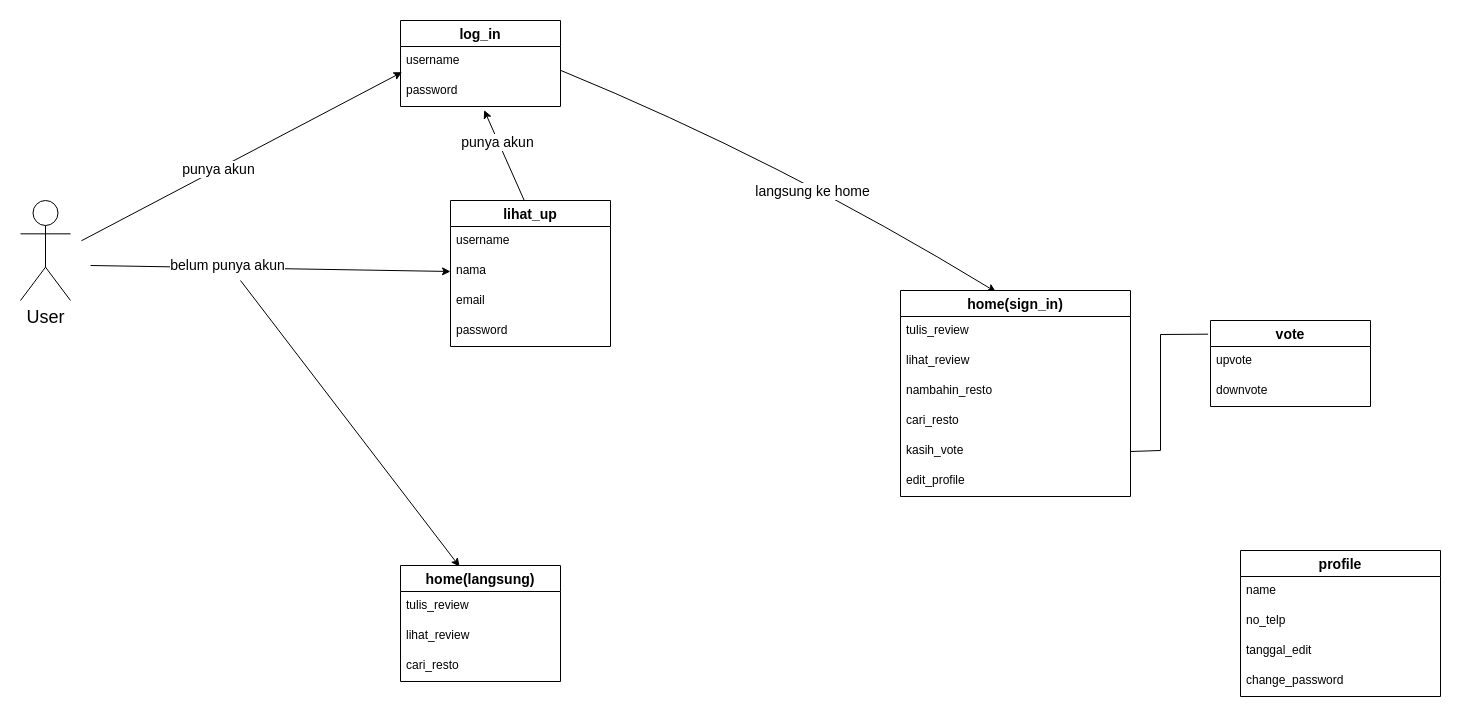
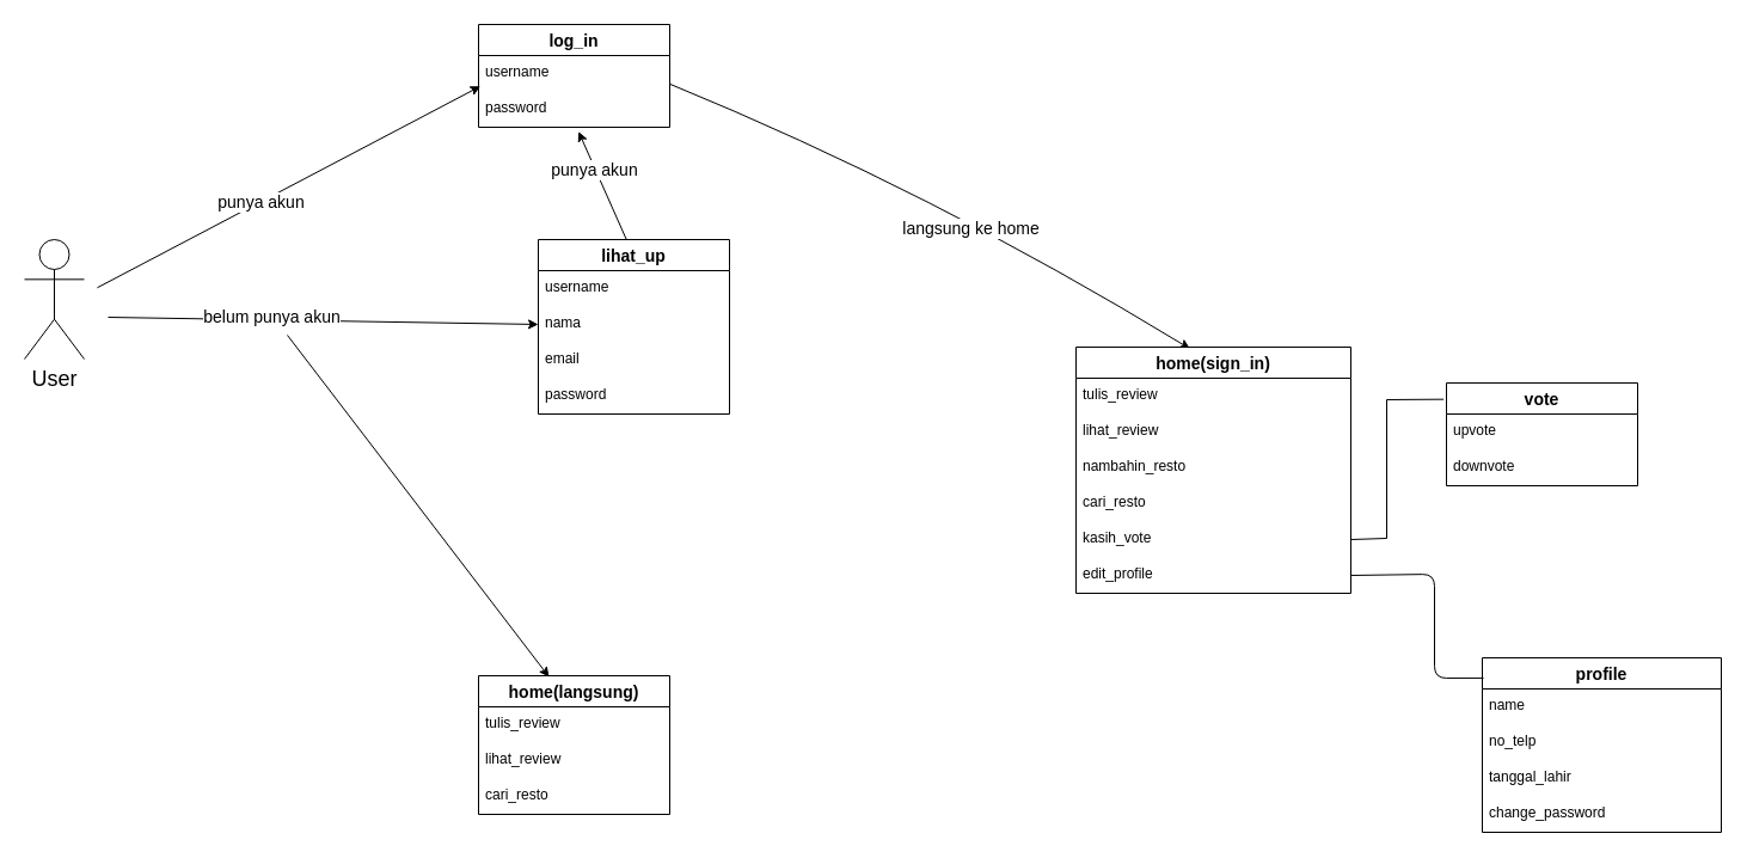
  <mxCell id="0" />
  <mxCell id="1" parent="0" />
  <mxCell id="2" value="log_in" style="swimlane;fontStyle=1;childLayout=stackLayout;horizontal=1;startSize=26;horizontalStack=0;resizeParent=1;resizeParentMax=0;resizeLast=0;collapsible=1;marginBottom=0;align=center;fontSize=14;" vertex="1" parent="1"><mxGeometry x="400" y="20" width="160" height="86" as="geometry" /></mxCell>
  <mxCell id="3" value="username" style="text;strokeColor=none;fillColor=none;spacingLeft=4;spacingRight=4;overflow=hidden;rotatable=0;points=[[0,0.5],[1,0.5]];portConstraint=eastwest;fontSize=12;" vertex="1" parent="2"><mxGeometry y="26" width="160" height="30" as="geometry" /></mxCell>
  <mxCell id="4" value="password" style="text;strokeColor=none;fillColor=none;spacingLeft=4;spacingRight=4;overflow=hidden;rotatable=0;points=[[0,0.5],[1,0.5]];portConstraint=eastwest;fontSize=12;" vertex="1" parent="2"><mxGeometry y="56" width="160" height="30" as="geometry" /></mxCell>
  <mxCell id="5" value="lihat_up" style="swimlane;fontStyle=1;childLayout=stackLayout;horizontal=1;startSize=26;horizontalStack=0;resizeParent=1;resizeParentMax=0;resizeLast=0;collapsible=1;marginBottom=0;align=center;fontSize=14;" vertex="1" parent="1"><mxGeometry x="450" y="200" width="160" height="146" as="geometry" /></mxCell>
  <mxCell id="6" value="username" style="text;strokeColor=none;fillColor=none;spacingLeft=4;spacingRight=4;overflow=hidden;rotatable=0;points=[[0,0.5],[1,0.5]];portConstraint=eastwest;fontSize=12;" vertex="1" parent="5"><mxGeometry y="26" width="160" height="30" as="geometry" /></mxCell>
  <mxCell id="7" value="nama" style="text;strokeColor=none;fillColor=none;spacingLeft=4;spacingRight=4;overflow=hidden;rotatable=0;points=[[0,0.5],[1,0.5]];portConstraint=eastwest;fontSize=12;" vertex="1" parent="5"><mxGeometry y="56" width="160" height="30" as="geometry" /></mxCell>
  <mxCell id="8" value="email" style="text;strokeColor=none;fillColor=none;spacingLeft=4;spacingRight=4;overflow=hidden;rotatable=0;points=[[0,0.5],[1,0.5]];portConstraint=eastwest;fontSize=12;" vertex="1" parent="5"><mxGeometry y="86" width="160" height="30" as="geometry" /></mxCell>
  <mxCell id="9" value="password" style="text;strokeColor=none;fillColor=none;spacingLeft=4;spacingRight=4;overflow=hidden;rotatable=0;points=[[0,0.5],[1,0.5]];portConstraint=eastwest;fontSize=12;" vertex="1" parent="5"><mxGeometry y="116" width="160" height="30" as="geometry" /></mxCell>
  <mxCell id="10" value="" style="endArrow=classic;html=1;exitX=1;exitY=0;exitDx=0;exitDy=0;entryX=0.01;entryY=-0.144;entryDx=0;entryDy=0;entryPerimeter=0;endFill=1;" edge="1" parent="1" target="4"><mxGeometry width="50" height="50" relative="1" as="geometry"><mxPoint x="80.962" y="240.251" as="sourcePoint" /><mxPoint x="490" y="170" as="targetPoint" /></mxGeometry></mxCell>
  <mxCell id="11" value="&lt;font style=&quot;font-size: 14px&quot;&gt;punya akun&lt;/font&gt;" style="edgeLabel;html=1;align=center;verticalAlign=middle;resizable=0;points=[];" vertex="1" connectable="0" parent="10"><mxGeometry x="-0.149" relative="1" as="geometry"><mxPoint as="offset" /></mxGeometry></mxCell>
  <mxCell id="12" value="" style="endArrow=classic;html=1;entryX=0;entryY=0.5;entryDx=0;entryDy=0;endFill=1;" edge="1" parent="1" target="7"><mxGeometry width="50" height="50" relative="1" as="geometry"><mxPoint x="90" y="265" as="sourcePoint" /><mxPoint x="490" y="170" as="targetPoint" /></mxGeometry></mxCell>
  <mxCell id="13" value="&lt;font style=&quot;font-size: 14px&quot;&gt;belum punya akun&lt;/font&gt;" style="edgeLabel;html=1;align=center;verticalAlign=middle;resizable=0;points=[];" vertex="1" connectable="0" parent="12"><mxGeometry x="-0.441" y="1" relative="1" as="geometry"><mxPoint x="35" y="-1" as="offset" /></mxGeometry></mxCell>
  <mxCell id="14" value="" style="endArrow=classic;html=1;endFill=1;entryX=0.369;entryY=0.009;entryDx=0;entryDy=0;entryPerimeter=0;" edge="1" parent="1" target="26"><mxGeometry width="50" height="50" relative="1" as="geometry"><mxPoint x="240" y="280" as="sourcePoint" /><mxPoint x="520" y="640" as="targetPoint" /></mxGeometry></mxCell>
  <mxCell id="15" value="" style="endArrow=classic;html=1;entryX=0.523;entryY=1.122;entryDx=0;entryDy=0;entryPerimeter=0;exitX=0.461;exitY=0;exitDx=0;exitDy=0;exitPerimeter=0;endFill=1;" edge="1" parent="1" source="5" target="4"><mxGeometry width="50" height="50" relative="1" as="geometry"><mxPoint x="440" y="320" as="sourcePoint" /><mxPoint x="490" y="270" as="targetPoint" /></mxGeometry></mxCell>
  <mxCell id="16" value="&lt;font style=&quot;font-size: 14px&quot;&gt;punya akun&lt;/font&gt;" style="edgeLabel;html=1;align=center;verticalAlign=middle;resizable=0;points=[];" vertex="1" connectable="0" parent="15"><mxGeometry x="0.303" y="1" relative="1" as="geometry"><mxPoint as="offset" /></mxGeometry></mxCell>
  <mxCell id="17" value="" style="endArrow=classic;html=1;exitX=0.998;exitY=0.789;exitDx=0;exitDy=0;exitPerimeter=0;curved=1;entryX=0.415;entryY=0.007;entryDx=0;entryDy=0;entryPerimeter=0;" edge="1" parent="1" source="3" target="19"><mxGeometry width="50" height="50" relative="1" as="geometry"><mxPoint x="320" y="250" as="sourcePoint" /><mxPoint x="959" y="280" as="targetPoint" /><Array as="points"><mxPoint x="780" y="160" /></Array></mxGeometry></mxCell>
  <mxCell id="18" value="&lt;font style=&quot;font-size: 14px&quot;&gt;langsung ke home&lt;/font&gt;" style="edgeLabel;html=1;align=center;verticalAlign=middle;resizable=0;points=[];" vertex="1" connectable="0" parent="17"><mxGeometry x="0.19" y="-28" relative="1" as="geometry"><mxPoint y="-21.94" as="offset" /></mxGeometry></mxCell>
  <mxCell id="19" value="home(sign_in)" style="swimlane;fontStyle=1;childLayout=stackLayout;horizontal=1;startSize=26;horizontalStack=0;resizeParent=1;resizeParentMax=0;resizeLast=0;collapsible=1;marginBottom=0;align=center;fontSize=14;" vertex="1" parent="1"><mxGeometry x="900" y="290" width="230" height="206" as="geometry" /></mxCell>
  <mxCell id="20" value="tulis_review" style="text;strokeColor=none;fillColor=none;spacingLeft=4;spacingRight=4;overflow=hidden;rotatable=0;points=[[0,0.5],[1,0.5]];portConstraint=eastwest;fontSize=12;" vertex="1" parent="19"><mxGeometry y="26" width="230" height="30" as="geometry" /></mxCell>
  <mxCell id="21" value="lihat_review" style="text;strokeColor=none;fillColor=none;spacingLeft=4;spacingRight=4;overflow=hidden;rotatable=0;points=[[0,0.5],[1,0.5]];portConstraint=eastwest;fontSize=12;" vertex="1" parent="19"><mxGeometry y="56" width="230" height="30" as="geometry" /></mxCell>
  <mxCell id="22" value="nambahin_resto" style="text;strokeColor=none;fillColor=none;spacingLeft=4;spacingRight=4;overflow=hidden;rotatable=0;points=[[0,0.5],[1,0.5]];portConstraint=eastwest;fontSize=12;" vertex="1" parent="19"><mxGeometry y="86" width="230" height="30" as="geometry" /></mxCell>
  <mxCell id="23" value="cari_resto" style="text;strokeColor=none;fillColor=none;spacingLeft=4;spacingRight=4;overflow=hidden;rotatable=0;points=[[0,0.5],[1,0.5]];portConstraint=eastwest;fontSize=12;" vertex="1" parent="19"><mxGeometry y="116" width="230" height="30" as="geometry" /></mxCell>
  <mxCell id="24" value="kasih_vote" style="text;strokeColor=none;fillColor=none;spacingLeft=4;spacingRight=4;overflow=hidden;rotatable=0;points=[[0,0.5],[1,0.5]];portConstraint=eastwest;fontSize=12;fontStyle=0" vertex="1" parent="19"><mxGeometry y="146" width="230" height="30" as="geometry" /></mxCell>
  <mxCell id="25" value="edit_profile" style="text;strokeColor=none;fillColor=none;spacingLeft=4;spacingRight=4;overflow=hidden;rotatable=0;points=[[0,0.5],[1,0.5]];portConstraint=eastwest;fontSize=12;fontStyle=0" vertex="1" parent="19"><mxGeometry y="176" width="230" height="30" as="geometry" /></mxCell>
  <mxCell id="26" value="home(langsung)" style="swimlane;fontStyle=1;childLayout=stackLayout;horizontal=1;startSize=26;horizontalStack=0;resizeParent=1;resizeParentMax=0;resizeLast=0;collapsible=1;marginBottom=0;align=center;fontSize=14;" vertex="1" parent="1"><mxGeometry x="400" y="565" width="160" height="116" as="geometry" /></mxCell>
  <mxCell id="27" value="tulis_review" style="text;strokeColor=none;fillColor=none;spacingLeft=4;spacingRight=4;overflow=hidden;rotatable=0;points=[[0,0.5],[1,0.5]];portConstraint=eastwest;fontSize=12;" vertex="1" parent="26"><mxGeometry y="26" width="160" height="30" as="geometry" /></mxCell>
  <mxCell id="28" value="lihat_review" style="text;strokeColor=none;fillColor=none;spacingLeft=4;spacingRight=4;overflow=hidden;rotatable=0;points=[[0,0.5],[1,0.5]];portConstraint=eastwest;fontSize=12;" vertex="1" parent="26"><mxGeometry y="56" width="160" height="30" as="geometry" /></mxCell>
  <mxCell id="29" value="cari_resto" style="text;strokeColor=none;fillColor=none;spacingLeft=4;spacingRight=4;overflow=hidden;rotatable=0;points=[[0,0.5],[1,0.5]];portConstraint=eastwest;fontSize=12;" vertex="1" parent="26"><mxGeometry y="86" width="160" height="30" as="geometry" /></mxCell>
  <mxCell id="30" value="vote" style="swimlane;fontStyle=1;childLayout=stackLayout;horizontal=1;startSize=26;horizontalStack=0;resizeParent=1;resizeParentMax=0;resizeLast=0;collapsible=1;marginBottom=0;align=center;fontSize=14;" vertex="1" parent="1"><mxGeometry x="1210" y="320" width="160" height="86" as="geometry" /></mxCell>
  <mxCell id="31" value="upvote" style="text;strokeColor=none;fillColor=none;spacingLeft=4;spacingRight=4;overflow=hidden;rotatable=0;points=[[0,0.5],[1,0.5]];portConstraint=eastwest;fontSize=12;" vertex="1" parent="30"><mxGeometry y="26" width="160" height="30" as="geometry" /></mxCell>
  <mxCell id="32" value="downvote" style="text;strokeColor=none;fillColor=none;spacingLeft=4;spacingRight=4;overflow=hidden;rotatable=0;points=[[0,0.5],[1,0.5]];portConstraint=eastwest;fontSize=12;" vertex="1" parent="30"><mxGeometry y="56" width="160" height="30" as="geometry" /></mxCell>
  <mxCell id="33" value="" style="endArrow=none;html=1;rounded=0;entryX=-0.015;entryY=0.159;entryDx=0;entryDy=0;entryPerimeter=0;exitX=1;exitY=0.5;exitDx=0;exitDy=0;" edge="1" parent="1" source="24" target="30"><mxGeometry relative="1" as="geometry"><mxPoint x="1160" y="450" as="sourcePoint" /><mxPoint x="1170" y="210" as="targetPoint" /><Array as="points"><mxPoint x="1160" y="450" /><mxPoint x="1160" y="334" /></Array></mxGeometry></mxCell>
  <mxCell id="34" value="profile" style="swimlane;fontStyle=1;childLayout=stackLayout;horizontal=1;startSize=26;horizontalStack=0;resizeParent=1;resizeParentMax=0;resizeLast=0;collapsible=1;marginBottom=0;align=center;fontSize=14;" vertex="1" parent="1"><mxGeometry x="1240" y="550" width="200" height="146" as="geometry" /></mxCell>
  <mxCell id="35" value="name" style="text;strokeColor=none;fillColor=none;spacingLeft=4;spacingRight=4;overflow=hidden;rotatable=0;points=[[0,0.5],[1,0.5]];portConstraint=eastwest;fontSize=12;" vertex="1" parent="34"><mxGeometry y="26" width="200" height="30" as="geometry" /></mxCell>
  <mxCell id="36" value="no_telp" style="text;strokeColor=none;fillColor=none;spacingLeft=4;spacingRight=4;overflow=hidden;rotatable=0;points=[[0,0.5],[1,0.5]];portConstraint=eastwest;fontSize=12;" vertex="1" parent="34"><mxGeometry y="56" width="200" height="30" as="geometry" /></mxCell>
- <mxCell id="37" value="tanggal_edit" style="text;strokeColor=none;fillColor=none;spacingLeft=4;spacingRight=4;overflow=hidden;rotatable=0;points=[[0,0.5],[1,0.5]];portConstraint=eastwest;fontSize=12;" vertex="1" parent="34"><mxGeometry y="86" width="200" height="30" as="geometry" /></mxCell>
+ <mxCell id="37" value="tanggal_lahir" style="text;strokeColor=none;fillColor=none;spacingLeft=4;spacingRight=4;overflow=hidden;rotatable=0;points=[[0,0.5],[1,0.5]];portConstraint=eastwest;fontSize=12;" vertex="1" parent="34"><mxGeometry y="86" width="200" height="30" as="geometry" /></mxCell>
  <mxCell id="38" value="change_password" style="text;strokeColor=none;fillColor=none;spacingLeft=4;spacingRight=4;overflow=hidden;rotatable=0;points=[[0,0.5],[1,0.5]];portConstraint=eastwest;fontSize=12;" vertex="1" parent="34"><mxGeometry y="116" width="200" height="30" as="geometry" /></mxCell>
+ <mxCell id="39" value="" style="endArrow=none;html=1;exitX=1;exitY=0.5;exitDx=0;exitDy=0;entryX=0.005;entryY=0.116;entryDx=0;entryDy=0;entryPerimeter=0;" edge="1" parent="1" source="25" target="34"><mxGeometry width="50" height="50" relative="1" as="geometry"><mxPoint x="1000" y="660" as="sourcePoint" /><mxPoint x="1200" y="570" as="targetPoint" /><Array as="points"><mxPoint x="1200" y="480" /><mxPoint x="1200" y="567" /></Array></mxGeometry></mxCell>
  <mxCell id="40" value="&lt;font style=&quot;font-size: 18px&quot;&gt;User&lt;/font&gt;" style="shape=umlActor;verticalLabelPosition=bottom;verticalAlign=top;html=1;outlineConnect=0;" vertex="1" parent="1"><mxGeometry x="20" y="200" width="50" height="100" as="geometry" /></mxCell>
